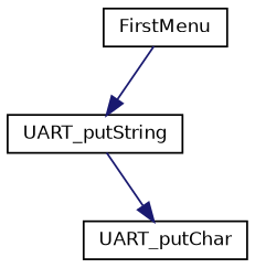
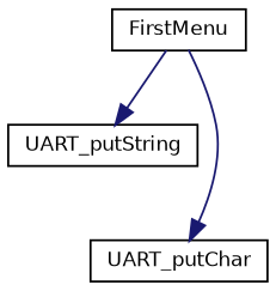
  digraph {
    rankdir=TB
    node [color=black fillcolor=white fontname=Helvetica fontsize=10 shape=record style=filled]
    edge [color=midnightblue fontname=Helvetica fontsize=10 labelfontname=Helvetica labelfontsize=10 style=solid]
    n1 [height=0.2 label=FirstMenu width=0.4]
    n2 [height=0.2 label=UART_putString width=0.4]
    n3 [height=0.2 label=UART_putChar width=0.4]
    n1 -> n2
-   n2 -> n3
+   n1 -> n3
  }
